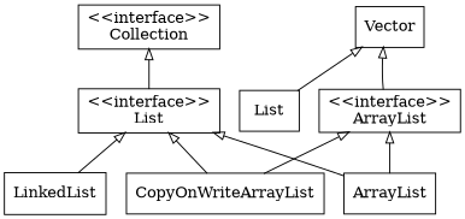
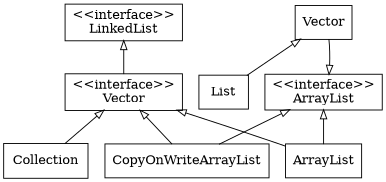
  digraph {
    fontname="DejaVu Serif"
    rankdir=BT
    node [fontname="DejaVu Serif" shape=record]
    edge [arrowhead=empty fontname="DejaVu Serif"]
-   n1 [label="\<\<interface\>\>\nCollection"]
-   n2 [label="\<\<interface\>\>\nList"]
+   n1 [label="\<\<interface\>\>\nLinkedList"]
+   n2 [label="\<\<interface\>\>\nVector"]
    n3 [label="\<\<interface\>\>\nArrayList"]
    ArrayList
-   LinkedList
+   LinkedList [label=Collection]
    n6 [label=List]
    Vector
    CopyOnWriteArrayList
    n2 -> n1
    ArrayList -> n2
    ArrayList -> n3
    LinkedList -> n2
    n6 -> Vector
-   n3 -> Vector
+   Vector -> n3
    CopyOnWriteArrayList -> n2
    CopyOnWriteArrayList -> n3
  }
